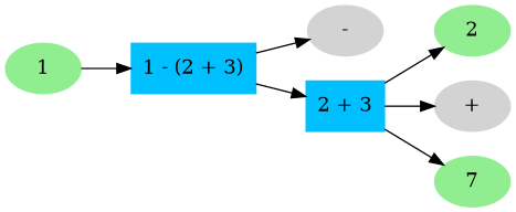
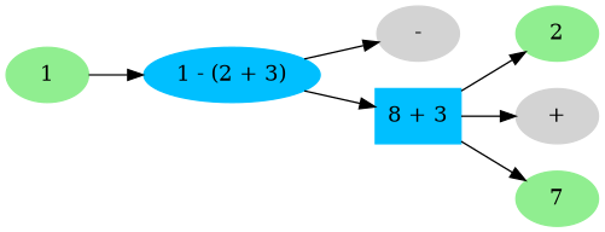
  digraph {
    rankdir=LR
    node [color=lightgreen style=filled]
-   n1 [color=deepskyblue label="1 - (2 + 3)" shape=rectangle style="filled,solid"]
+   n1 [color=deepskyblue label="1 - (2 + 3)" shape=ellipse style="filled,solid"]
    n2 [label=1]
    n3 [color=lightgrey label="-"]
-   n4 [color=deepskyblue label="2 + 3" shape=rectangle style="filled,solid"]
+   n4 [color=deepskyblue label="8 + 3" shape=rectangle style="filled,solid"]
    n5 [label=2]
    n6 [color=lightgrey label="+"]
    n7 [label=7]
    subgraph sub_1 {
      n1
      n2
      n3
      n4
      n5
      n6
      n7
    }
    n1 -> n3
    n1 -> n4
    n2 -> n1
    n4 -> n5
    n4 -> n6
    n4 -> n7
  }
